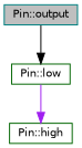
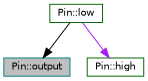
  digraph {
    rankdir=TB
    node [color=darkgreen fillcolor=white fontname=Helvetica fontsize=10 shape=record style=filled]
    edge [fontname=Helvetica fontsize=10 labelfontname=Helvetica labelfontsize=10 style=solid]
    n1 [color=teal fillcolor=grey75 fontcolor=black height=0.2 label="Pin::output" width=0.4]
    n2 [height=0.2 label="Pin::low" width=0.4]
    n3 [height=0.2 label="Pin::high" width=0.4]
-   n1 -> n2 [color=black]
+   n2 -> n1 [color=black]
    n2 -> n3 [color=purple]
  }
